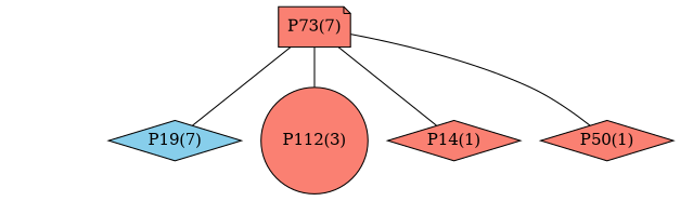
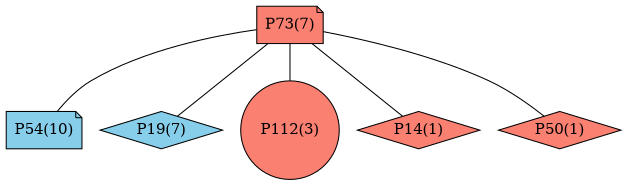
  graph {
    node [fillcolor=salmon shape=diamond style=filled]
    "P73(7)" [shape=note]
+   "P54(10)" [fillcolor=skyblue shape=note]
    "P19(7)" [fillcolor=skyblue]
    "P112(3)" [shape=circle]
    "P14(1)"
    "P50(1)"
+   "P73(7)" -- "P54(10)"
    "P73(7)" -- "P19(7)"
    "P73(7)" -- "P112(3)"
    "P73(7)" -- "P14(1)"
    "P73(7)" -- "P50(1)"
  }
